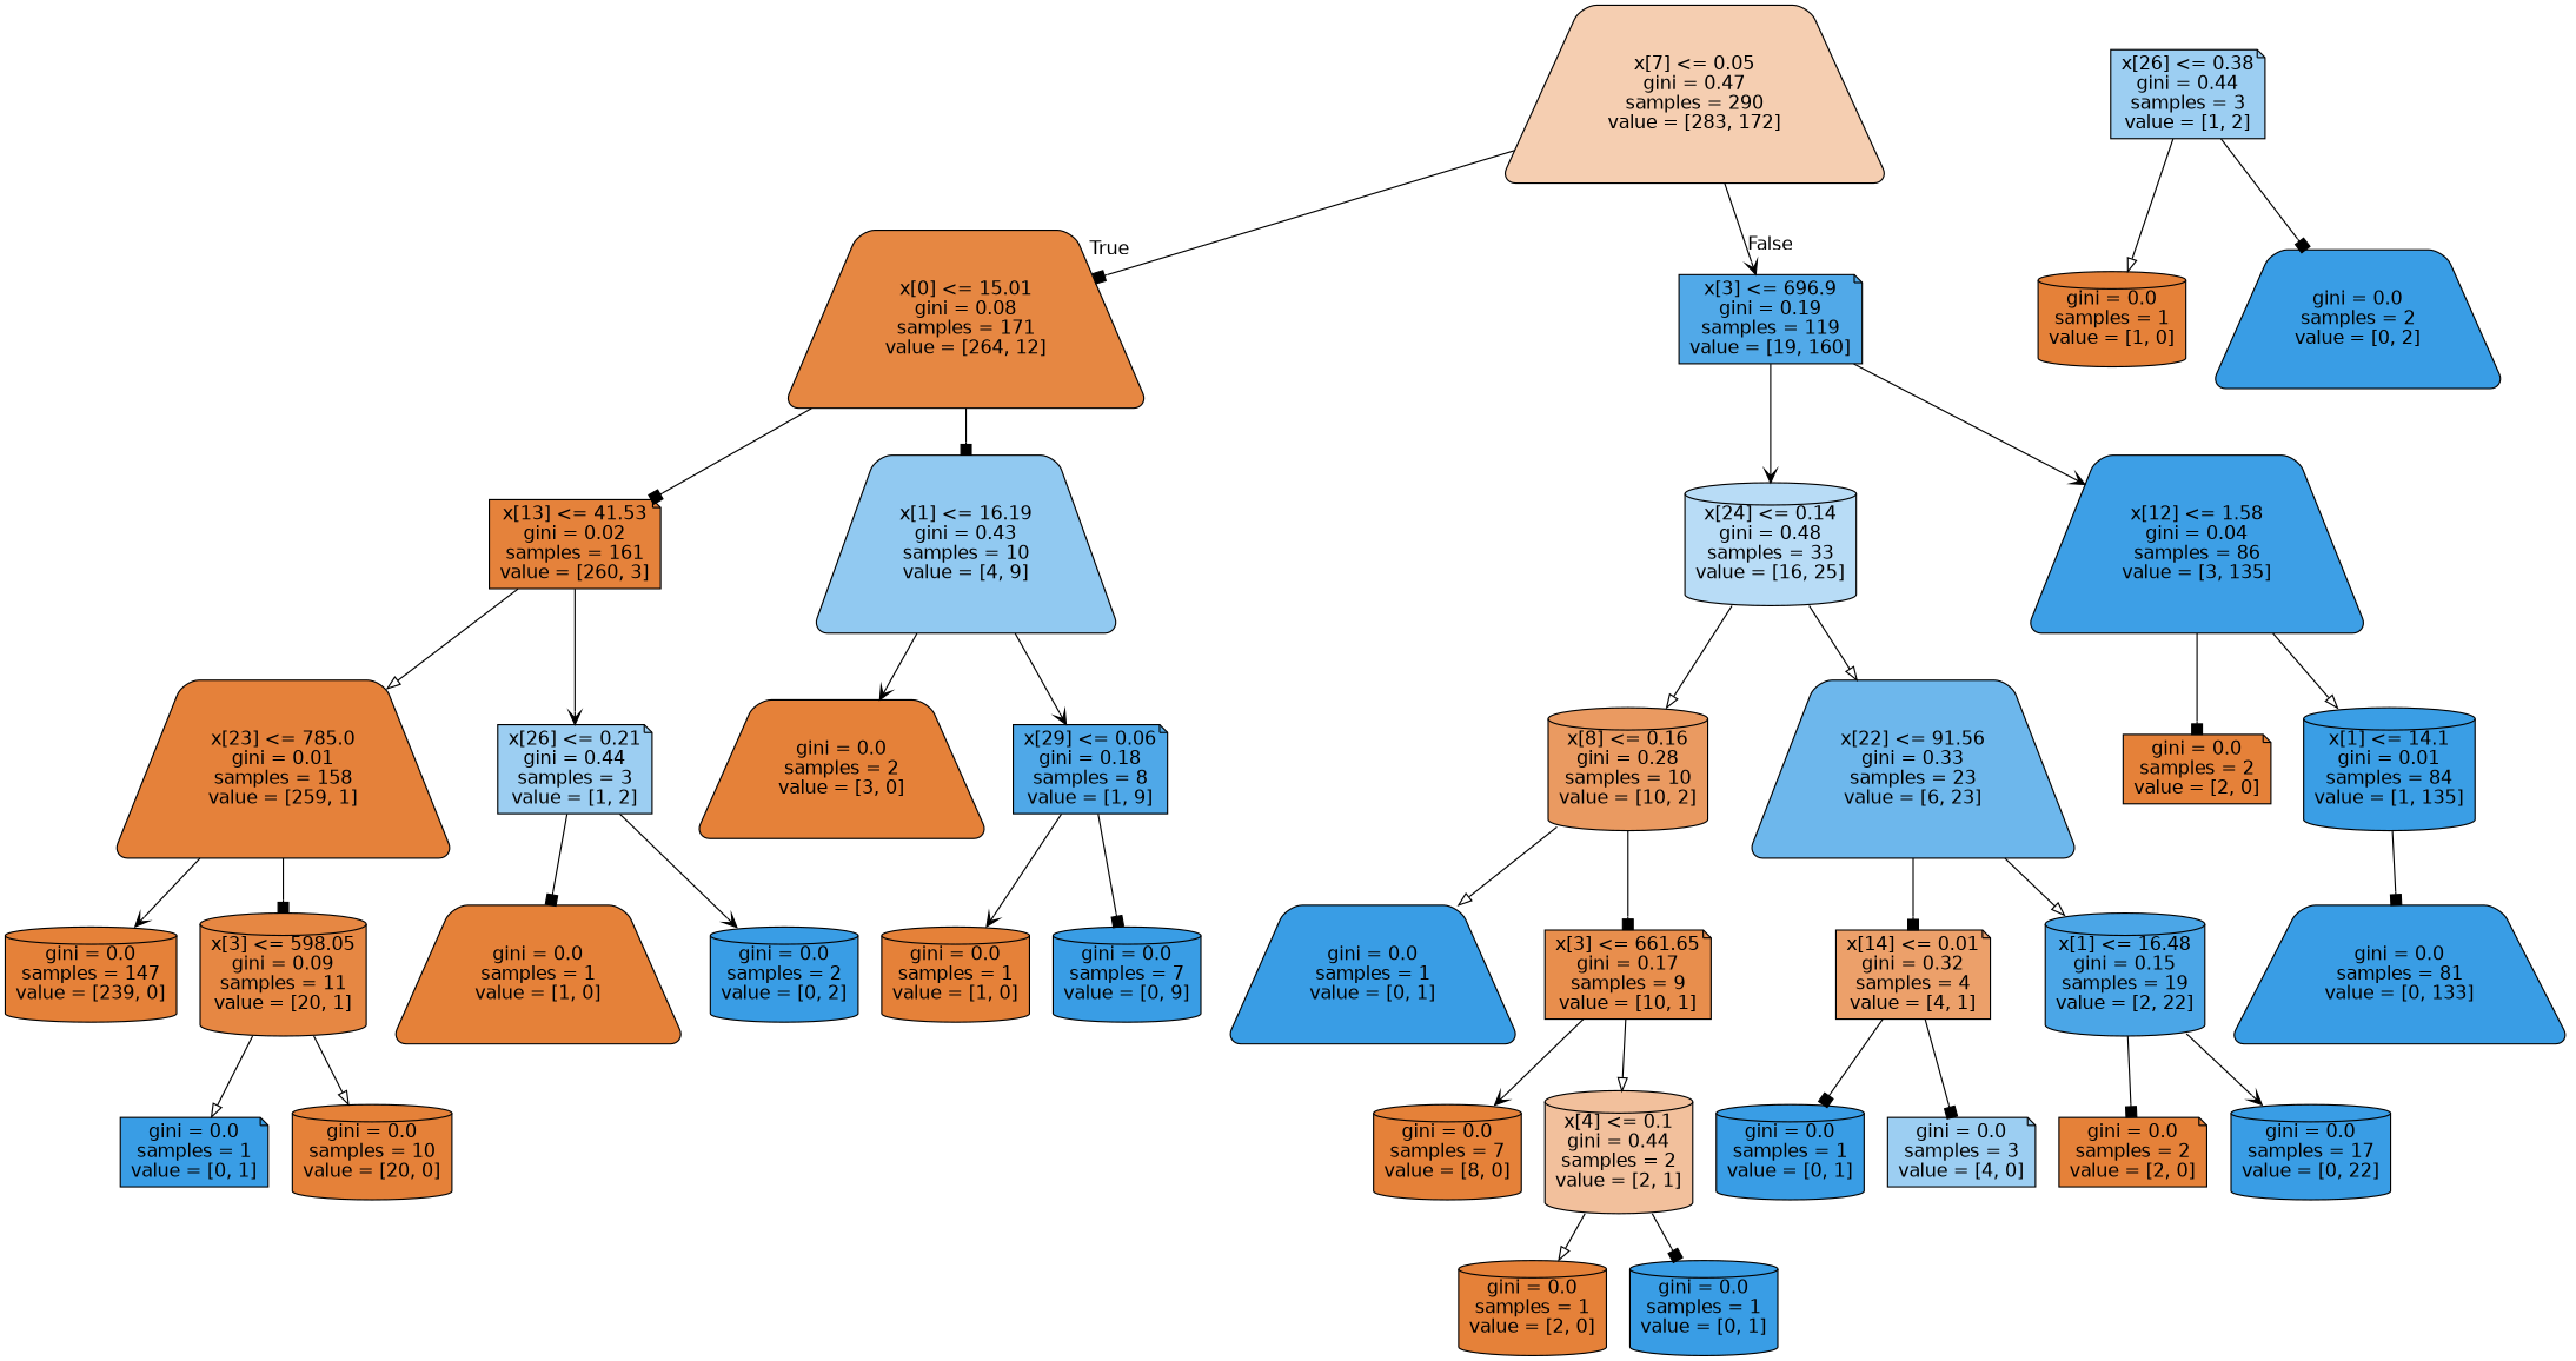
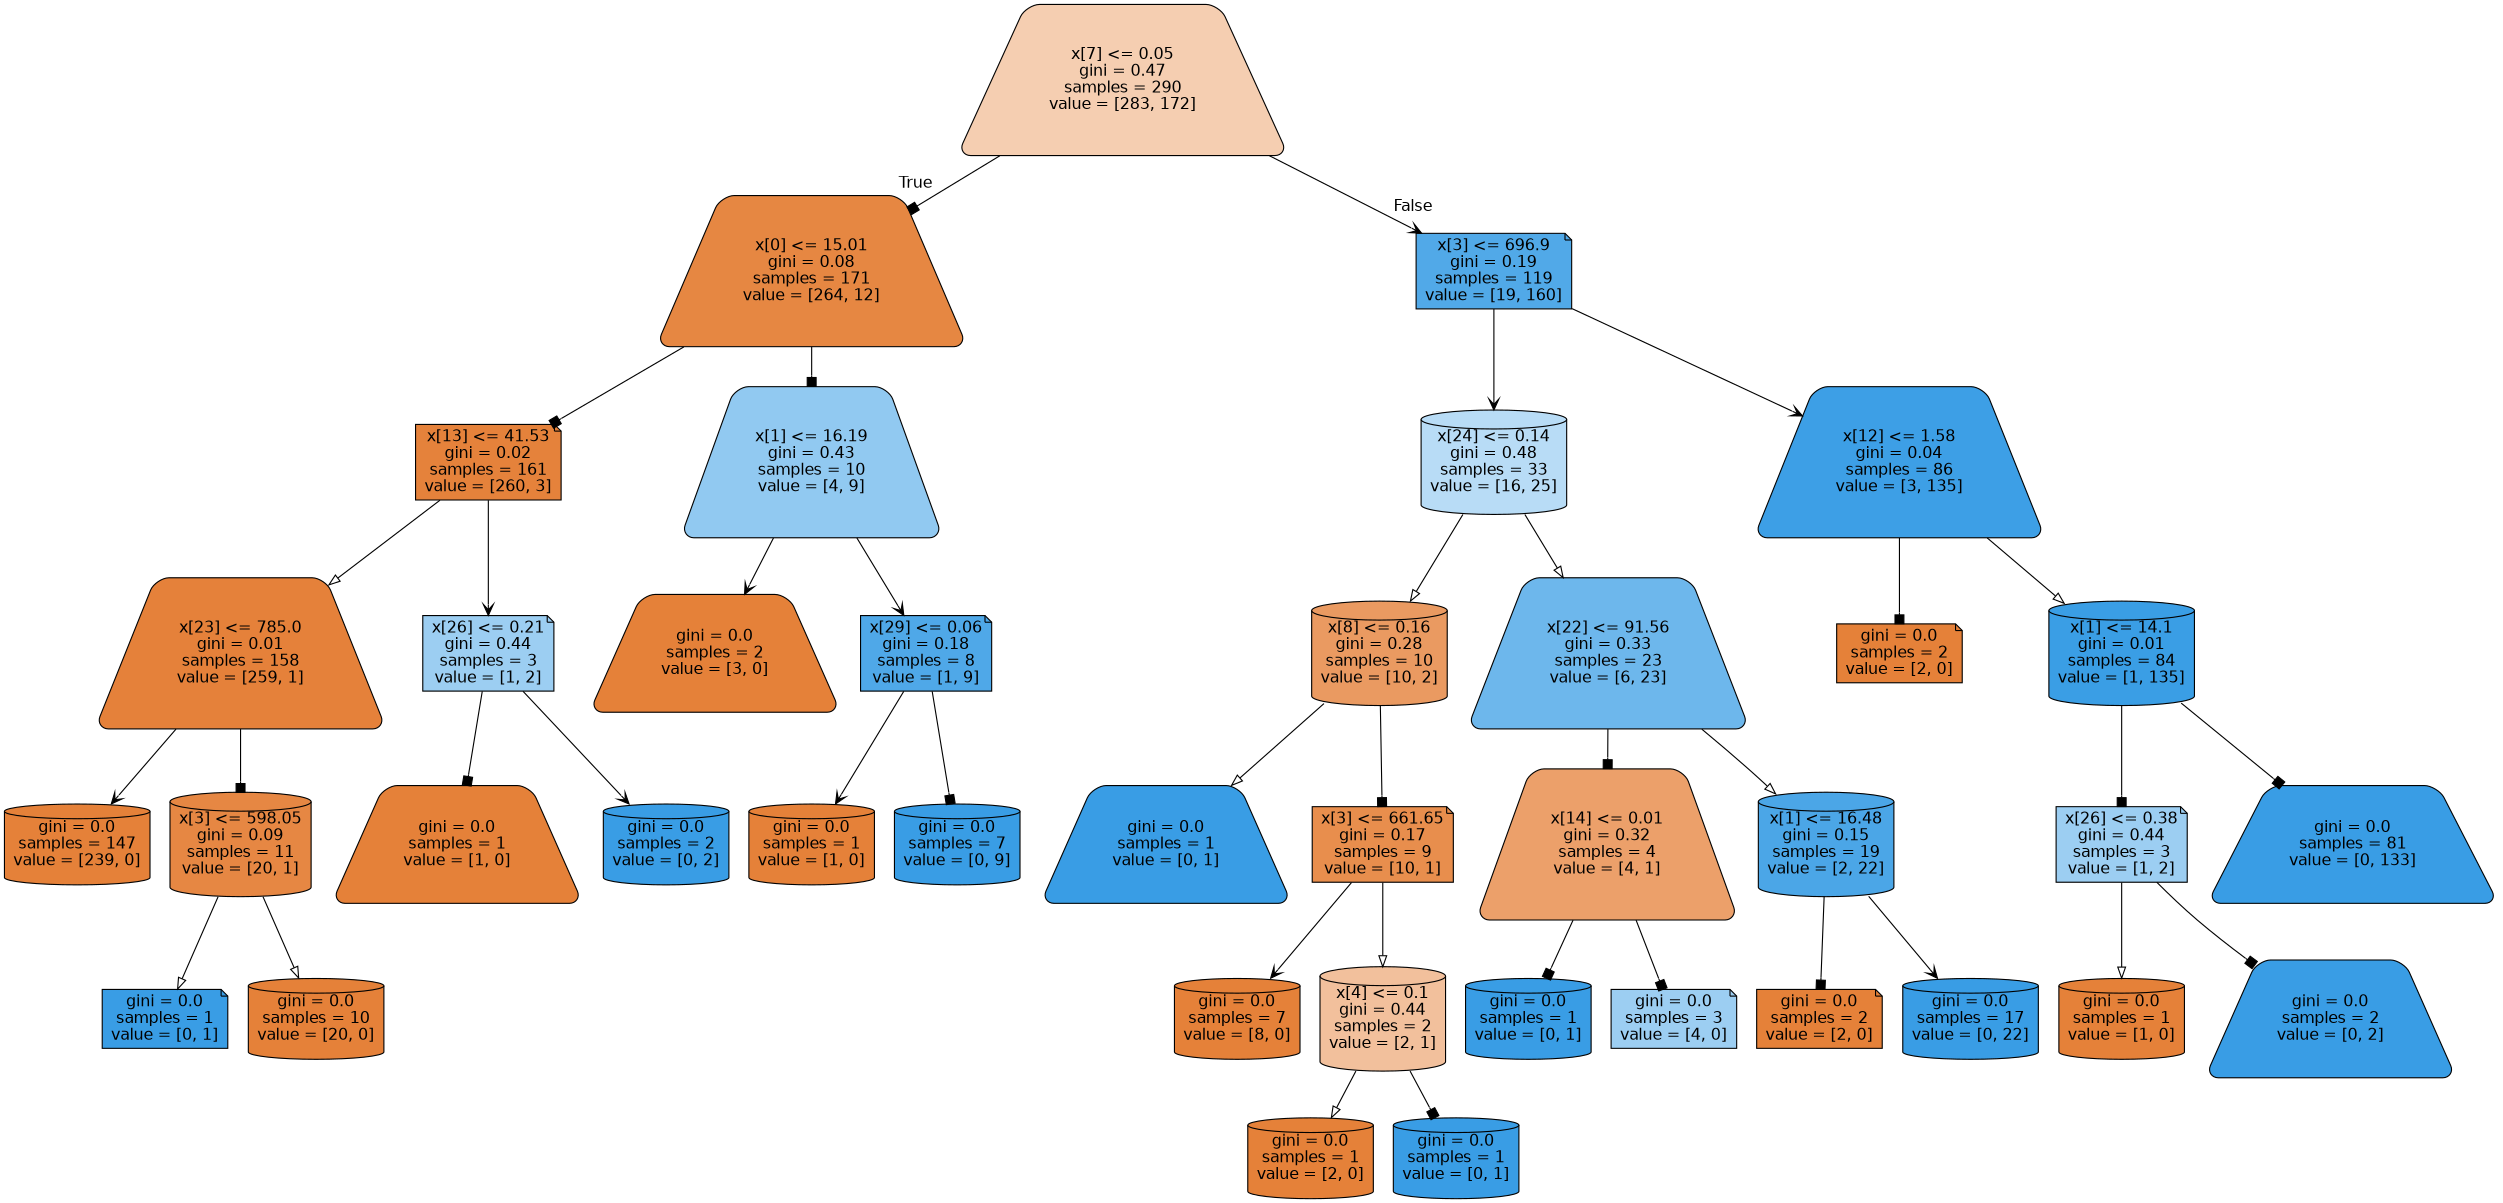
  digraph {
    node [color=black fillcolor="#e58139" fontname=helvetica shape=cylinder style="filled, rounded"]
    edge [arrowhead=box fontname=helvetica]
    n1 [fillcolor="#f5ceb1" label="x[7] <= 0.05\ngini = 0.47\nsamples = 290\nvalue = [283, 172]" shape=trapezium]
    n2 [fillcolor="#e68742" label="x[0] <= 15.01\ngini = 0.08\nsamples = 171\nvalue = [264, 12]" shape=trapezium]
    n3 [fillcolor="#51a9e8" label="x[3] <= 696.9\ngini = 0.19\nsamples = 119\nvalue = [19, 160]" shape=note]
    n4 [fillcolor="#e5823b" label="x[13] <= 41.53\ngini = 0.02\nsamples = 161\nvalue = [260, 3]" shape=note]
    n5 [fillcolor="#91c9f1" label="x[1] <= 16.19\ngini = 0.43\nsamples = 10\nvalue = [4, 9]" shape=trapezium]
    n6 [fillcolor="#b8dcf6" label="x[24] <= 0.14\ngini = 0.48\nsamples = 33\nvalue = [16, 25]"]
    n7 [fillcolor="#3d9fe6" label="x[12] <= 1.58\ngini = 0.04\nsamples = 86\nvalue = [3, 135]" shape=trapezium]
    n8 [fillcolor="#e5813a" label="x[23] <= 785.0\ngini = 0.01\nsamples = 158\nvalue = [259, 1]" shape=trapezium]
    n9 [fillcolor="#9ccef2" label="x[26] <= 0.21\ngini = 0.44\nsamples = 3\nvalue = [1, 2]" shape=note]
    n10 [label="gini = 0.0\nsamples = 2\nvalue = [3, 0]" shape=trapezium]
    n11 [fillcolor="#4fa8e8" label="x[29] <= 0.06\ngini = 0.18\nsamples = 8\nvalue = [1, 9]" shape=note]
    n12 [label="gini = 0.0\nsamples = 147\nvalue = [239, 0]"]
    n13 [fillcolor="#e68743" label="x[3] <= 598.05\ngini = 0.09\nsamples = 11\nvalue = [20, 1]"]
    n14 [label="gini = 0.0\nsamples = 1\nvalue = [1, 0]" shape=trapezium]
    n15 [fillcolor="#399de5" label="gini = 0.0\nsamples = 2\nvalue = [0, 2]"]
    n16 [fillcolor="#399de5" label="gini = 0.0\nsamples = 1\nvalue = [0, 1]" shape=note]
    n17 [label="gini = 0.0\nsamples = 10\nvalue = [20, 0]"]
    n18 [label="gini = 0.0\nsamples = 1\nvalue = [1, 0]"]
    n19 [fillcolor="#399de5" label="gini = 0.0\nsamples = 7\nvalue = [0, 9]"]
    n20 [fillcolor="#ea9a61" label="x[8] <= 0.16\ngini = 0.28\nsamples = 10\nvalue = [10, 2]"]
    n21 [fillcolor="#6db7ec" label="x[22] <= 91.56\ngini = 0.33\nsamples = 23\nvalue = [6, 23]" shape=trapezium]
    n22 [label="gini = 0.0\nsamples = 2\nvalue = [2, 0]" shape=note]
    n23 [fillcolor="#3a9ee5" label="x[1] <= 14.1\ngini = 0.01\nsamples = 84\nvalue = [1, 135]"]
    n24 [fillcolor="#399de5" label="gini = 0.0\nsamples = 1\nvalue = [0, 1]" shape=trapezium]
    n25 [fillcolor="#e88e4d" label="x[3] <= 661.65\ngini = 0.17\nsamples = 9\nvalue = [10, 1]" shape=note]
-   n26 [fillcolor="#eca06a" label="x[14] <= 0.01\ngini = 0.32\nsamples = 4\nvalue = [4, 1]" shape=note]
+   n26 [fillcolor="#eca06a" label="x[14] <= 0.01\ngini = 0.32\nsamples = 4\nvalue = [4, 1]" shape=trapezium]
    n27 [fillcolor="#4ba6e7" label="x[1] <= 16.48\ngini = 0.15\nsamples = 19\nvalue = [2, 22]"]
    n28 [label="gini = 0.0\nsamples = 7\nvalue = [8, 0]"]
    n29 [fillcolor="#f2c09c" label="x[4] <= 0.1\ngini = 0.44\nsamples = 2\nvalue = [2, 1]"]
    n30 [label="gini = 0.0\nsamples = 1\nvalue = [2, 0]"]
    n31 [fillcolor="#399de5" label="gini = 0.0\nsamples = 1\nvalue = [0, 1]"]
    n32 [fillcolor="#399de5" label="gini = 0.0\nsamples = 1\nvalue = [0, 1]"]
    n33 [fillcolor="#9ccef2" label="gini = 0.0\nsamples = 3\nvalue = [4, 0]" shape=note]
    n34 [label="gini = 0.0\nsamples = 2\nvalue = [2, 0]" shape=note]
    n35 [fillcolor="#399de5" label="gini = 0.0\nsamples = 17\nvalue = [0, 22]"]
    n36 [fillcolor="#9ccef2" label="x[26] <= 0.38\ngini = 0.44\nsamples = 3\nvalue = [1, 2]" shape=note]
    n37 [fillcolor="#399de5" label="gini = 0.0\nsamples = 81\nvalue = [0, 133]" shape=trapezium]
    n38 [label="gini = 0.0\nsamples = 1\nvalue = [1, 0]"]
    n39 [fillcolor="#399de5" label="gini = 0.0\nsamples = 2\nvalue = [0, 2]" shape=trapezium]
    n1 -> n2 [headlabel=True labelangle=45 labeldistance=2.5]
    n1 -> n3 [arrowhead=vee headlabel=False labelangle=-45 labeldistance=2.5]
    n2 -> n4
    n2 -> n5
    n3 -> n6 [arrowhead=vee]
    n3 -> n7 [arrowhead=vee]
    n4 -> n8 [arrowhead=onormal]
    n4 -> n9 [arrowhead=vee]
    n5 -> n10 [arrowhead=vee]
    n5 -> n11 [arrowhead=vee]
    n6 -> n20 [arrowhead=onormal]
    n6 -> n21 [arrowhead=onormal]
    n7 -> n22
    n7 -> n23 [arrowhead=onormal]
    n8 -> n12 [arrowhead=vee]
    n8 -> n13
    n9 -> n14
    n9 -> n15 [arrowhead=vee]
    n11 -> n18 [arrowhead=vee]
    n11 -> n19
    n13 -> n16 [arrowhead=onormal]
    n13 -> n17 [arrowhead=onormal]
    n20 -> n24 [arrowhead=onormal]
    n20 -> n25
    n21 -> n26
    n21 -> n27 [arrowhead=onormal]
+   n23 -> n36
    n23 -> n37
    n25 -> n28 [arrowhead=vee]
    n25 -> n29 [arrowhead=onormal]
    n26 -> n32
    n26 -> n33
    n27 -> n34
    n27 -> n35 [arrowhead=vee]
    n29 -> n30 [arrowhead=onormal]
    n29 -> n31
    n36 -> n38 [arrowhead=onormal]
    n36 -> n39
  }
